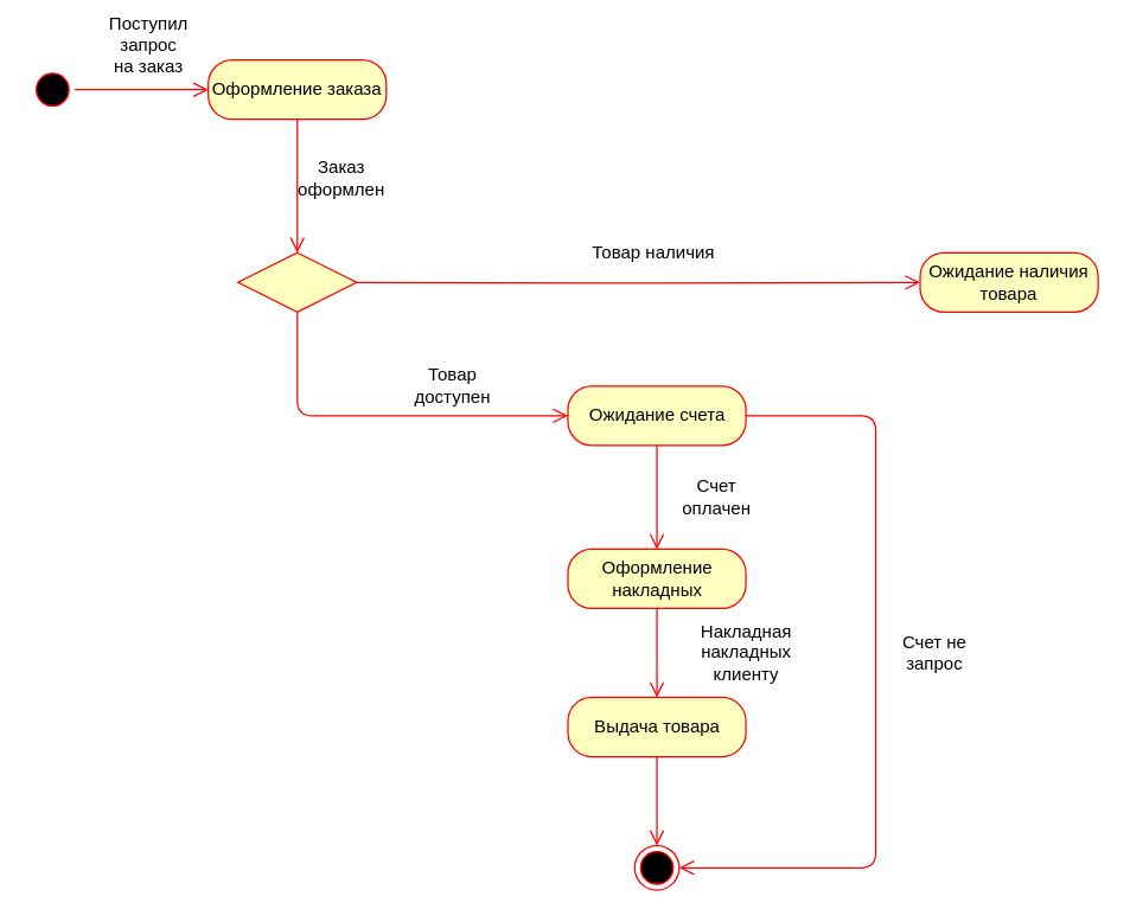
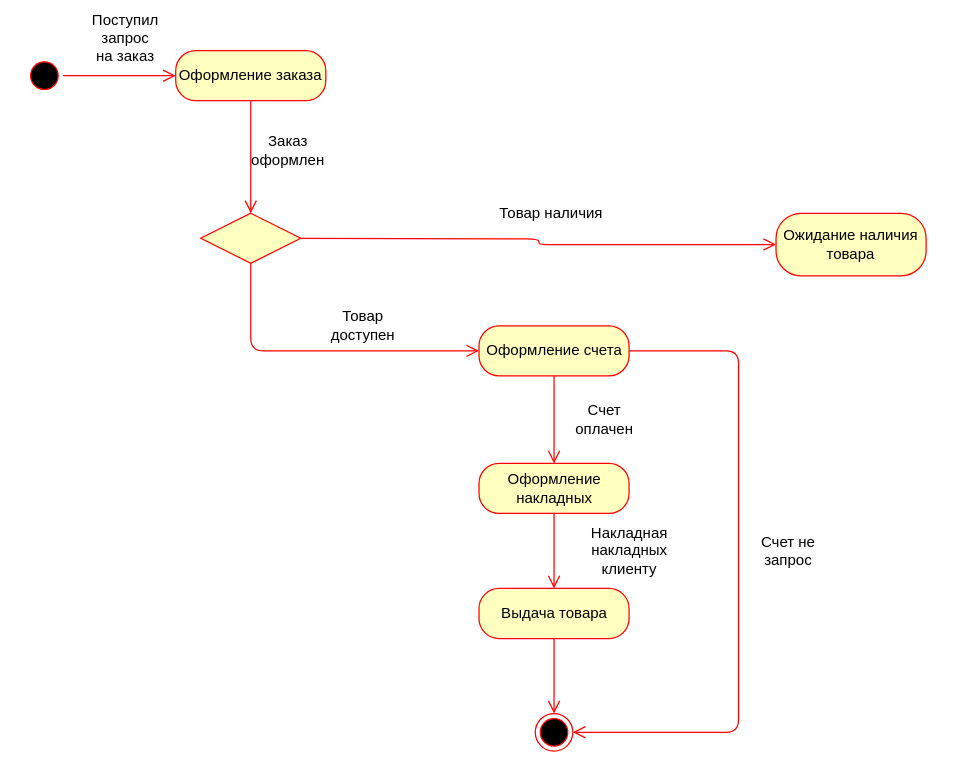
  <mxCell id="0" />
  <mxCell id="1" parent="0" />
  <mxCell id="2" value="" style="ellipse;html=1;shape=startState;fillColor=#000000;strokeColor=#ff0000;" parent="1" vertex="1"><mxGeometry x="20" y="45" width="30" height="30" as="geometry" /></mxCell>
  <mxCell id="3" value="" style="edgeStyle=orthogonalEdgeStyle;html=1;verticalAlign=bottom;endArrow=open;endSize=8;strokeColor=#ff0000;entryX=0;entryY=0.5;entryDx=0;entryDy=0;exitX=1;exitY=0.5;exitDx=0;exitDy=0;" parent="1" source="2" target="5" edge="1"><mxGeometry relative="1" as="geometry"><mxPoint x="353.167" y="40.333" as="targetPoint" /><mxPoint x="70" y="40" as="sourcePoint" /><Array as="points"><mxPoint x="60" y="60" /></Array></mxGeometry></mxCell>
  <mxCell id="4" value="Поступил запрос на заказ" style="text;html=1;strokeColor=none;fillColor=none;align=center;verticalAlign=middle;whiteSpace=wrap;rounded=0;" parent="1" vertex="1"><mxGeometry x="80" y="20" width="40" height="20" as="geometry" /></mxCell>
  <mxCell id="5" value="Оформление заказа" style="rounded=1;whiteSpace=wrap;html=1;arcSize=40;fontColor=#000000;fillColor=#ffffc0;strokeColor=#ff0000;" parent="1" vertex="1"><mxGeometry x="140" y="40" width="120" height="40" as="geometry" /></mxCell>
  <mxCell id="6" value="" style="edgeStyle=orthogonalEdgeStyle;html=1;verticalAlign=bottom;endArrow=open;endSize=8;strokeColor=#ff0000;entryX=0.5;entryY=0;entryDx=0;entryDy=0;" parent="1" source="5" target="24" edge="1"><mxGeometry relative="1" as="geometry"><mxPoint x="200" y="150" as="targetPoint" /><Array as="points" /></mxGeometry></mxCell>
  <mxCell id="7" value="Товар наличия" style="text;html=1;strokeColor=none;fillColor=none;align=center;verticalAlign=middle;whiteSpace=wrap;rounded=0;" parent="1" vertex="1"><mxGeometry x="387.5" y="160" width="105" height="20" as="geometry" /></mxCell>
  <mxCell id="8" value="" style="ellipse;html=1;shape=endState;fillColor=#000000;strokeColor=#ff0000;" parent="1" vertex="1"><mxGeometry x="427.5" y="570" width="30" height="30" as="geometry" /></mxCell>
  <mxCell id="9" value="Заказ оформлен" style="text;html=1;strokeColor=none;fillColor=none;align=center;verticalAlign=middle;whiteSpace=wrap;rounded=0;" parent="1" vertex="1"><mxGeometry x="210" y="110" width="40" height="20" as="geometry" /></mxCell>
  <mxCell id="10" value="" style="edgeStyle=orthogonalEdgeStyle;html=1;verticalAlign=bottom;endArrow=open;endSize=8;strokeColor=#ff0000;entryX=0;entryY=0.5;entryDx=0;entryDy=0;" parent="1" target="11" edge="1"><mxGeometry relative="1" as="geometry"><mxPoint x="353" y="260" as="targetPoint" /><Array as="points"><mxPoint x="200" y="280" /></Array><mxPoint x="200" y="210" as="sourcePoint" /></mxGeometry></mxCell>
- <mxCell id="11" value="Ожидание счета" style="rounded=1;whiteSpace=wrap;html=1;arcSize=40;fontColor=#000000;fillColor=#ffffc0;strokeColor=#ff0000;" parent="1" vertex="1"><mxGeometry x="382.5" y="260" width="120" height="40" as="geometry" /></mxCell>
+ <mxCell id="11" value="Оформление счета" style="rounded=1;whiteSpace=wrap;html=1;arcSize=40;fontColor=#000000;fillColor=#ffffc0;strokeColor=#ff0000;" parent="1" vertex="1"><mxGeometry x="382.5" y="260" width="120" height="40" as="geometry" /></mxCell>
  <mxCell id="12" value="" style="edgeStyle=orthogonalEdgeStyle;html=1;verticalAlign=bottom;endArrow=open;endSize=8;strokeColor=#ff0000;" parent="1" source="11" edge="1"><mxGeometry relative="1" as="geometry"><mxPoint x="442.5" y="370" as="targetPoint" /></mxGeometry></mxCell>
- <mxCell id="13" value="Товар доступен" style="text;html=1;strokeColor=none;fillColor=none;align=center;verticalAlign=middle;whiteSpace=wrap;rounded=0;" parent="1" vertex="1"><mxGeometry x="285" y="250" width="40" height="20" as="geometry" /></mxCell>
+ <mxCell id="13" value="Товар доступен" style="text;html=1;strokeColor=none;fillColor=none;align=center;verticalAlign=middle;whiteSpace=wrap;rounded=0;" parent="1" vertex="1"><mxGeometry x="270" y="250" width="40" height="20" as="geometry" /></mxCell>
  <mxCell id="14" value="Оформление накладных" style="rounded=1;whiteSpace=wrap;html=1;arcSize=40;fontColor=#000000;fillColor=#ffffc0;strokeColor=#ff0000;" parent="1" vertex="1"><mxGeometry x="382.5" y="370" width="120" height="40" as="geometry" /></mxCell>
  <mxCell id="15" value="" style="edgeStyle=orthogonalEdgeStyle;html=1;verticalAlign=bottom;endArrow=open;endSize=8;strokeColor=#ff0000;" parent="1" source="14" edge="1"><mxGeometry relative="1" as="geometry"><mxPoint x="442.5" y="470" as="targetPoint" /></mxGeometry></mxCell>
  <mxCell id="16" value="" style="edgeStyle=orthogonalEdgeStyle;html=1;verticalAlign=bottom;endArrow=open;endSize=8;strokeColor=#ff0000;exitX=1;exitY=0.5;exitDx=0;exitDy=0;entryX=1;entryY=0.5;entryDx=0;entryDy=0;" parent="1" source="11" target="8" edge="1"><mxGeometry relative="1" as="geometry"><mxPoint x="670" y="590" as="targetPoint" /><mxPoint x="363" y="310" as="sourcePoint" /><Array as="points"><mxPoint x="590" y="280" /><mxPoint x="590" y="585" /></Array></mxGeometry></mxCell>
  <mxCell id="17" value="Счет не запрос" style="text;html=1;strokeColor=none;fillColor=none;align=center;verticalAlign=middle;whiteSpace=wrap;rounded=0;" parent="1" vertex="1"><mxGeometry x="590" y="430" width="80" height="20" as="geometry" /></mxCell>
  <mxCell id="18" value="Счет оплачен" style="text;html=1;strokeColor=none;fillColor=none;align=center;verticalAlign=middle;whiteSpace=wrap;rounded=0;" parent="1" vertex="1"><mxGeometry x="462.5" y="325" width="40" height="20" as="geometry" /></mxCell>
  <mxCell id="19" value="Выдача товара" style="rounded=1;whiteSpace=wrap;html=1;arcSize=40;fontColor=#000000;fillColor=#ffffc0;strokeColor=#ff0000;" parent="1" vertex="1"><mxGeometry x="382.5" y="470" width="120" height="40" as="geometry" /></mxCell>
  <mxCell id="20" value="" style="edgeStyle=orthogonalEdgeStyle;html=1;verticalAlign=bottom;endArrow=open;endSize=8;strokeColor=#ff0000;entryX=0.5;entryY=0;entryDx=0;entryDy=0;" parent="1" source="19" target="8" edge="1"><mxGeometry relative="1" as="geometry"><mxPoint x="442.5" y="570" as="targetPoint" /></mxGeometry></mxCell>
  <mxCell id="21" value="Накладная накладных клиенту" style="text;html=1;strokeColor=none;fillColor=none;align=center;verticalAlign=middle;whiteSpace=wrap;rounded=0;" parent="1" vertex="1"><mxGeometry x="482.5" y="430" width="40" height="20" as="geometry" /></mxCell>
- <mxCell id="22" value="Ожидание наличия товара" style="rounded=1;whiteSpace=wrap;html=1;arcSize=40;fontColor=#000000;fillColor=#ffffc0;strokeColor=#ff0000;" parent="1" vertex="1"><mxGeometry x="620" y="170" width="120" height="40" as="geometry" /></mxCell>
+ <mxCell id="22" value="Ожидание наличия товара" style="rounded=1;whiteSpace=wrap;html=1;arcSize=40;fontColor=#000000;fillColor=#ffffc0;strokeColor=#ff0000;" parent="1" vertex="1"><mxGeometry x="620" y="170" width="120" height="50" as="geometry" /></mxCell>
  <mxCell id="23" value="" style="edgeStyle=orthogonalEdgeStyle;html=1;verticalAlign=bottom;endArrow=open;endSize=8;strokeColor=#ff0000;exitX=1;exitY=0.5;exitDx=0;exitDy=0;entryX=0;entryY=0.5;entryDx=0;entryDy=0;" parent="1" target="22" edge="1"><mxGeometry relative="1" as="geometry"><mxPoint x="369.833" y="240.333" as="targetPoint" /><mxPoint x="240" y="190" as="sourcePoint" /><Array as="points" /></mxGeometry></mxCell>
  <mxCell id="24" value="" style="rhombus;whiteSpace=wrap;html=1;fillColor=#ffffc0;strokeColor=#ff0000;" vertex="1" parent="1"><mxGeometry x="160" y="170" width="80" height="40" as="geometry" /></mxCell>
